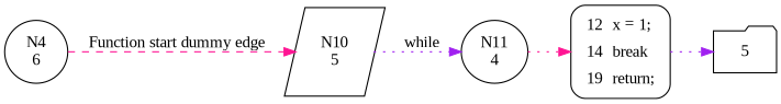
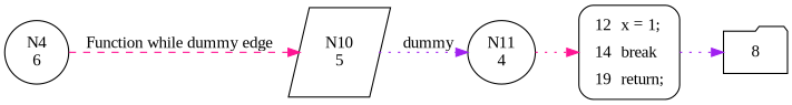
  digraph {
    fontname="Liberation Serif"
    rankdir=LR
    node [fontname="Liberation Serif" shape=ellipse]
    edge [color=deeppink fontname="Liberation Serif" style=dotted]
    n1 [label="N4\n6"]
    n2 [label="N10\n5" shape=parallelogram]
    n3 [label="N11\n4"]
    n4 [fillcolor=white label=<<table border="0" cellborder="0" cellpadding="3" bgcolor="white"><tr><td align="right">12</td><td align="left">x = 1;</td></tr><tr><td align="right">14</td><td align="left">break</td></tr><tr><td align="right">19</td><td align="left">return;</td></tr></table>> penwidth=1 shape=Mrecord style="filled,bold"]
-   8 [shape=folder label=5]
-   n1 -> n2 [label="Function start dummy edge" style=dashed]
-   n2 -> n3 [color=purple label=while]
+   8 [shape=folder]
+   n1 -> n2 [label="Function while dummy edge" style=dashed]
+   n2 -> n3 [color=purple label=dummy]
    n3 -> n4
    n4 -> 8 [color=purple]
  }
